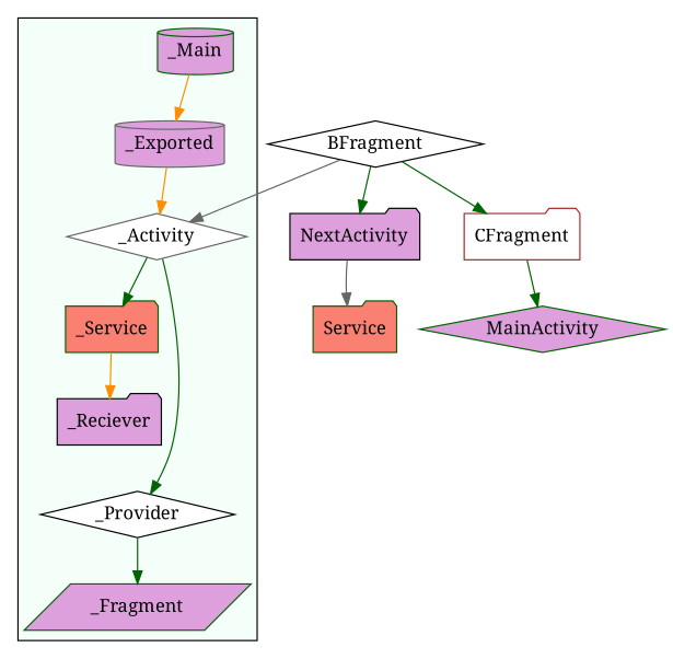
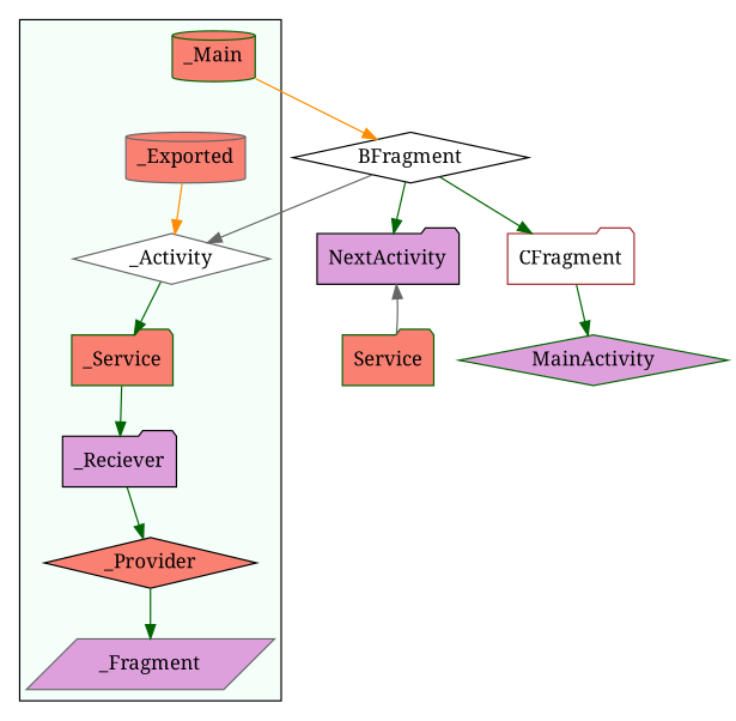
  digraph {
    fontname="Noto Serif"
    node [color=darkgreen fillcolor=plum fontname="Noto Serif" shape=folder style=filled]
    edge [color=darkgreen fontname="Noto Serif"]
    _Activity [color=gray40 fillcolor=white shape=diamond]
    _Service [fillcolor=salmon]
    _Reciever [color=black]
-   _Provider [color=black fillcolor=white shape=diamond]
-   _Fragment [shape=parallelogram]
-   _Main [shape=cylinder]
-   _Exported [color=gray40 shape=cylinder]
+   _Provider [color=black fillcolor=salmon shape=diamond]
+   _Fragment [color=gray40 shape=parallelogram]
+   _Main [fillcolor=salmon shape=cylinder]
+   _Exported [color=gray40 fillcolor=salmon shape=cylinder]
    MainActivity [shape=diamond]
    NextActivity [color=black]
    CFragment [color=brown fillcolor=white]
    n11 [fillcolor=salmon label=Service]
    BFragment [color=black fillcolor=white shape=diamond]
    subgraph cluster_1 {
      bgcolor=mintcream
      _Activity
      _Service
      _Reciever
      _Provider
      _Fragment
      _Main
      _Exported
    }
    _Activity -> _Service
-   _Service -> _Reciever [color=darkorange]
-   _Activity -> _Provider
+   _Service -> _Reciever
+   _Reciever -> _Provider
    _Provider -> _Fragment
-   _Main -> _Exported [color=darkorange]
+   _Main -> BFragment [color=darkorange]
    _Exported -> _Activity [color=darkorange]
    CFragment -> MainActivity
-   NextActivity -> n11 [color=gray40]
+   n11 -> NextActivity [color=gray40]
    BFragment -> _Activity [color=gray40]
    BFragment -> NextActivity
    BFragment -> CFragment
  }
